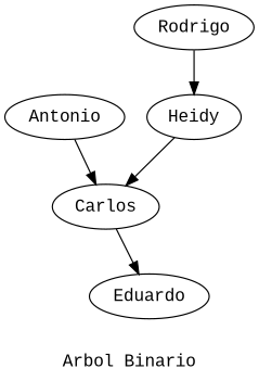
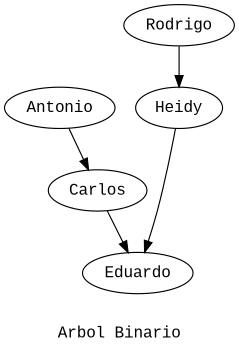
  digraph {
    fontname="Liberation Mono"
    label=" Arbol Binario "
    rankdir=TB
    node [fontname="Liberation Mono"]
    edge [fontname="Liberation Mono"]
    n1 [label=Heidy]
    n2 [label=Carlos]
    n3 [label=Eduardo]
    n4 [label=Rodrigo]
    n5 [label=Antonio]
-   n1 -> n2
+   n1 -> n3
    n2 -> n3
    n4 -> n1
    n5 -> n2
  }
